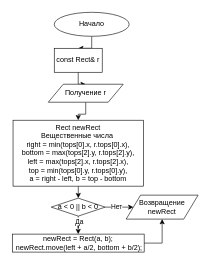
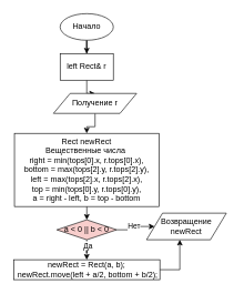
  <mxCell id="0" />
  <mxCell id="1" parent="0" />
  <mxCell id="2" style="edgeStyle=orthogonalEdgeStyle;rounded=0;orthogonalLoop=1;jettySize=auto;html=1;entryX=0.5;entryY=0;entryDx=0;entryDy=0;" edge="1" parent="1" source="3" target="5"><mxGeometry relative="1" as="geometry" /></mxCell>
- <mxCell id="3" value="Начало" style="ellipse;whiteSpace=wrap;html=1;" vertex="1" parent="1"><mxGeometry x="90" y="20" width="125" height="40" as="geometry" /></mxCell>
+ <mxCell id="3" value="Начало" style="ellipse;whiteSpace=wrap;html=1;" vertex="1" parent="1"><mxGeometry x="90" y="20" width="80" height="40" as="geometry" /></mxCell>
  <mxCell id="4" style="edgeStyle=orthogonalEdgeStyle;rounded=0;orthogonalLoop=1;jettySize=auto;html=1;entryX=0.5;entryY=0;entryDx=0;entryDy=0;" edge="1" parent="1" source="5" target="7"><mxGeometry relative="1" as="geometry" /></mxCell>
- <mxCell id="5" value="const Rect&amp;amp; r" style="rounded=0;whiteSpace=wrap;html=1;" vertex="1" parent="1"><mxGeometry x="90" y="80" width="80" height="40" as="geometry" /></mxCell>
+ <mxCell id="5" value="left Rect&amp;amp; r" style="rounded=0;whiteSpace=wrap;html=1;" vertex="1" parent="1"><mxGeometry x="90" y="80" width="80" height="40" as="geometry" /></mxCell>
  <mxCell id="6" style="edgeStyle=orthogonalEdgeStyle;rounded=0;orthogonalLoop=1;jettySize=auto;html=1;entryX=0.5;entryY=0;entryDx=0;entryDy=0;" edge="1" parent="1" source="7" target="9"><mxGeometry relative="1" as="geometry" /></mxCell>
  <mxCell id="7" value="Получение r" style="shape=parallelogram;perimeter=parallelogramPerimeter;whiteSpace=wrap;html=1;" vertex="1" parent="1"><mxGeometry x="80" y="140" width="125" height="30" as="geometry" /></mxCell>
  <mxCell id="8" style="edgeStyle=orthogonalEdgeStyle;rounded=0;orthogonalLoop=1;jettySize=auto;html=1;entryX=0.5;entryY=0;entryDx=0;entryDy=0;" edge="1" parent="1" source="9" target="13"><mxGeometry relative="1" as="geometry" /></mxCell>
  <mxCell id="9" value="Rect newRect&lt;br&gt;Вещественные числа&amp;nbsp;&lt;br&gt;&lt;span&gt;right = min(tops[0].x, r.tops[0].x),&lt;/span&gt;&lt;br&gt;&lt;div&gt;&lt;span&gt;bottom = max(tops[2].y, r.tops[2].y),&lt;/span&gt;&lt;/div&gt;&lt;div&gt;&lt;span&gt;left = max(tops[2].x, r.tops[2].x),&lt;/span&gt;&lt;/div&gt;&lt;div&gt;&lt;span&gt;top = min(tops[0].y, r.tops[0].y),&lt;/span&gt;&lt;/div&gt;&lt;div&gt;&lt;span&gt;a = right - left,&amp;nbsp;&lt;/span&gt;&lt;span&gt;b = top - bottom&lt;/span&gt;&lt;/div&gt;" style="rounded=0;whiteSpace=wrap;html=1;" vertex="1" parent="1"><mxGeometry x="21.25" y="200" width="217.5" height="110" as="geometry" /></mxCell>
  <mxCell id="10" value="Нет" style="edgeStyle=orthogonalEdgeStyle;rounded=0;orthogonalLoop=1;jettySize=auto;html=1;entryX=0;entryY=0.5;entryDx=0;entryDy=0;" edge="1" parent="1" source="13" target="14"><mxGeometry relative="1" as="geometry" /></mxCell>
  <mxCell id="11" style="edgeStyle=orthogonalEdgeStyle;rounded=0;orthogonalLoop=1;jettySize=auto;html=1;entryX=0.5;entryY=0;entryDx=0;entryDy=0;" edge="1" parent="1" source="13" target="16"><mxGeometry relative="1" as="geometry" /></mxCell>
  <mxCell id="12" value="Да" style="edgeLabel;html=1;align=center;verticalAlign=middle;resizable=0;points=[];" vertex="1" connectable="0" parent="11"><mxGeometry x="0.2" y="-3" relative="1" as="geometry"><mxPoint x="4" y="-2" as="offset" /></mxGeometry></mxCell>
- <mxCell id="13" value="a &amp;lt; 0 || b &amp;lt; 0" style="rhombus;whiteSpace=wrap;html=1;" vertex="1" parent="1"><mxGeometry x="85" y="330" width="90" height="30" as="geometry" /></mxCell>
- <mxCell id="14" value="Возвращение newRect" style="shape=parallelogram;perimeter=parallelogramPerimeter;whiteSpace=wrap;html=1;" vertex="1" parent="1"><mxGeometry x="210" y="325" width="120" height="40" as="geometry" /></mxCell>
+ <mxCell id="13" value="a &amp;lt; 0 || b &amp;lt; 0" style="rhombus;whiteSpace=wrap;html=1;fillColor=#f8cecc;" vertex="1" parent="1"><mxGeometry x="85" y="330" width="90" height="30" as="geometry" /></mxCell>
+ <mxCell id="14" value="Возвращение newRect" style="shape=parallelogram;perimeter=parallelogramPerimeter;whiteSpace=wrap;html=1;" vertex="1" parent="1"><mxGeometry x="220" y="320" width="120" height="40" as="geometry" /></mxCell>
  <mxCell id="15" style="edgeStyle=orthogonalEdgeStyle;rounded=0;orthogonalLoop=1;jettySize=auto;html=1;" edge="1" parent="1" source="16" target="14"><mxGeometry relative="1" as="geometry"><Array as="points"><mxPoint x="270" y="405" /></Array></mxGeometry></mxCell>
  <mxCell id="16" value="&lt;div&gt;newRect = Rect(a, b);&lt;/div&gt;&lt;div&gt;&amp;nbsp;&lt;span&gt;newRect.move(left + a/2, bottom + b/2);&lt;/span&gt;&lt;/div&gt;" style="rounded=0;whiteSpace=wrap;html=1;" vertex="1" parent="1"><mxGeometry x="20" y="390" width="220" height="30" as="geometry" /></mxCell>
